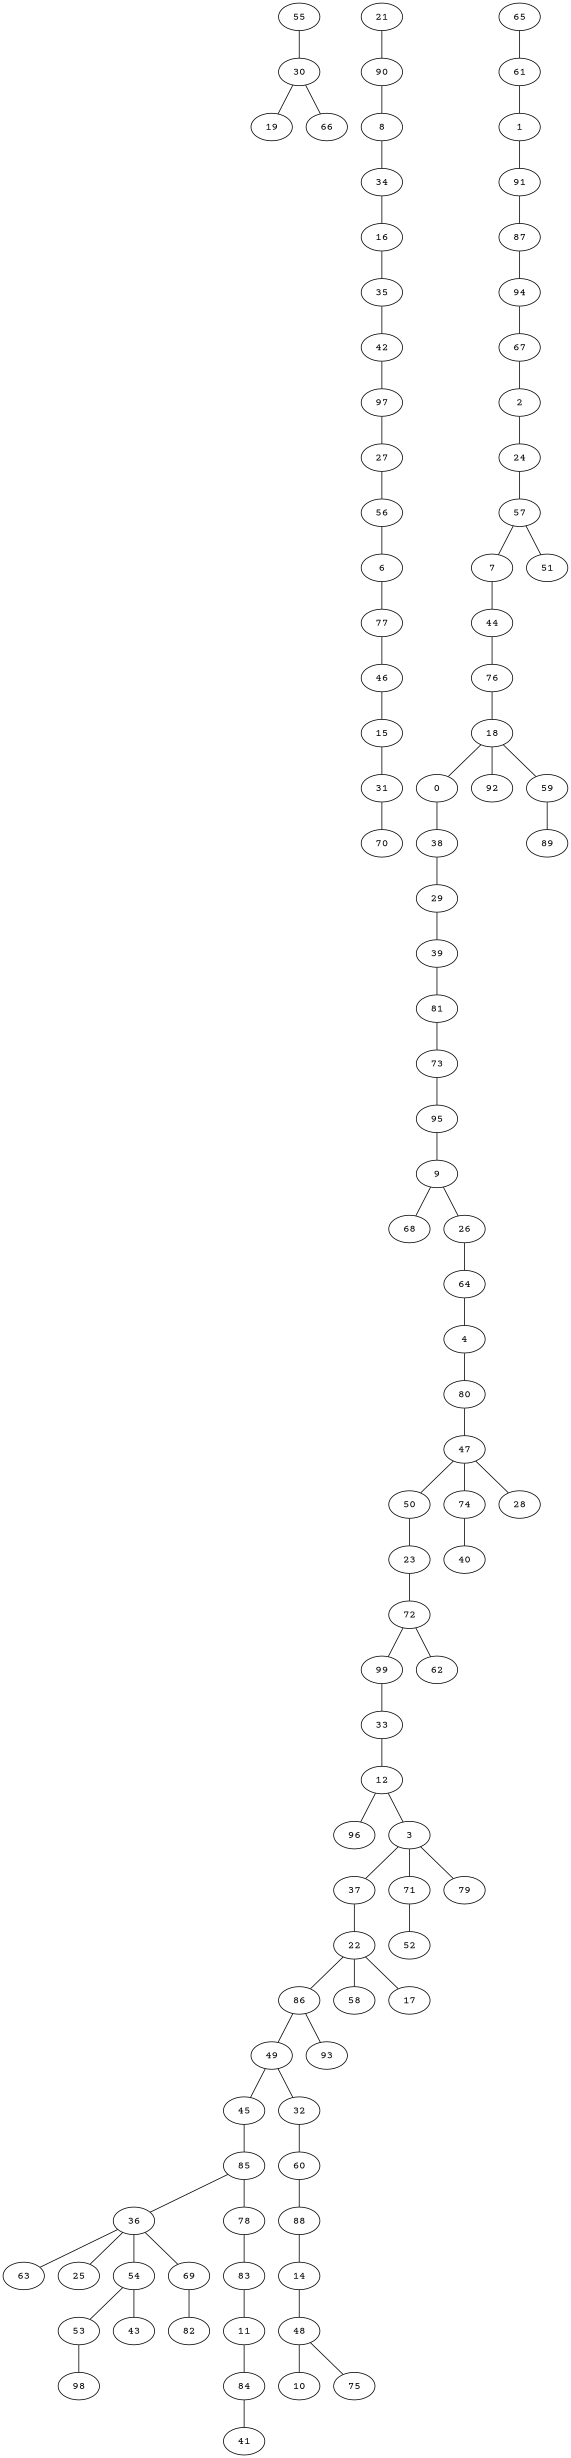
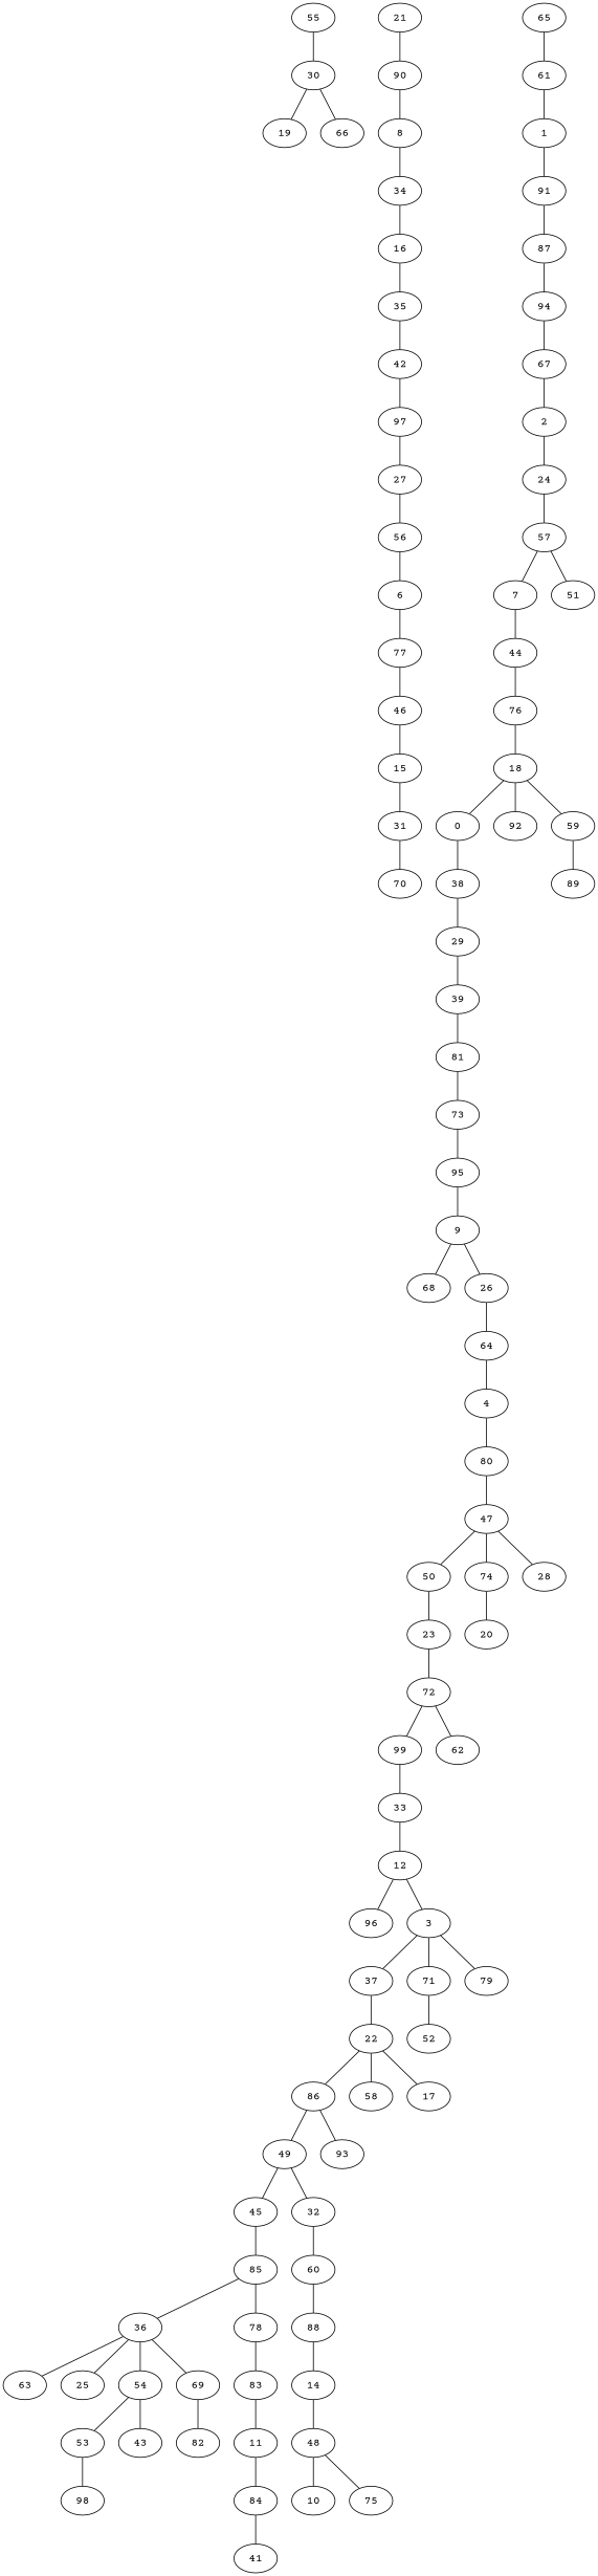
  graph {
    fontname="Courier Prime"
    node [fontname="Courier Prime"]
    edge [fontname="Courier Prime"]
    55
    30
    19
    66
    21
    90
    8
    34
    16
    35
    42
    97
    27
    56
    6
    77
    46
    15
    31
    70
    65
    61
    1
    91
    87
    94
    67
    2
    24
    57
    7
    51
    44
    76
    18
    0
    92
    59
    38
    89
    29
    39
    81
    73
    95
    9
    68
    26
    64
    4
    80
    47
    50
    74
    28
    23
-   20 [label=40]
+   20
    72
    99
    62
    33
    12
    96
    3
    37
    71
    79
    22
    52
    86
    58
    17
    49
    93
    45
    32
    85
    60
    36
    78
    63
    25
    54
    69
    83
    53
    43
    82
    98
    11
    84
    41
    88
    14
    48
    10
    75
    55 -- 30
    30 -- 19
    30 -- 66
    21 -- 90
    90 -- 8
    8 -- 34
    34 -- 16
    16 -- 35
    35 -- 42
    42 -- 97
    97 -- 27
    27 -- 56
    56 -- 6
    6 -- 77
    77 -- 46
    46 -- 15
    15 -- 31
    31 -- 70
    65 -- 61
    61 -- 1
    1 -- 91
    91 -- 87
    87 -- 94
    94 -- 67
    67 -- 2
    2 -- 24
    24 -- 57
    57 -- 7
    57 -- 51
    7 -- 44
    44 -- 76
    76 -- 18
    18 -- 0
    18 -- 92
    18 -- 59
    0 -- 38
    59 -- 89
    38 -- 29
    29 -- 39
    39 -- 81
    81 -- 73
    73 -- 95
    95 -- 9
    9 -- 68
    9 -- 26
    26 -- 64
    64 -- 4
    4 -- 80
    80 -- 47
    47 -- 50
    47 -- 74
    47 -- 28
    50 -- 23
    74 -- 20
    23 -- 72
    72 -- 99
    72 -- 62
    99 -- 33
    33 -- 12
    12 -- 96
    12 -- 3
    3 -- 37
    3 -- 71
    3 -- 79
    37 -- 22
    71 -- 52
    22 -- 86
    22 -- 58
    22 -- 17
    86 -- 49
    86 -- 93
    49 -- 45
    49 -- 32
    45 -- 85
    32 -- 60
    85 -- 36
    85 -- 78
    60 -- 88
    36 -- 63
    36 -- 25
    36 -- 54
    36 -- 69
    78 -- 83
    54 -- 53
    54 -- 43
    69 -- 82
    83 -- 11
    53 -- 98
    11 -- 84
    84 -- 41
    88 -- 14
    14 -- 48
    48 -- 10
    48 -- 75
  }
